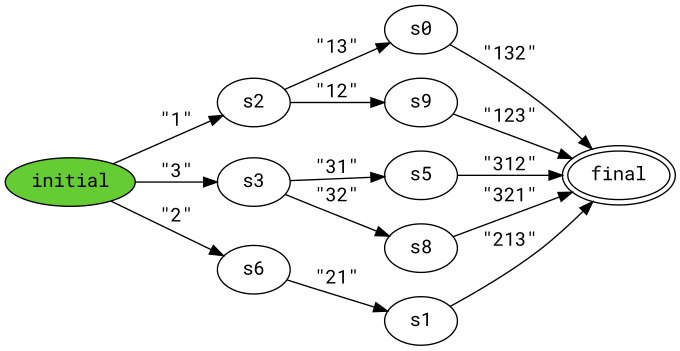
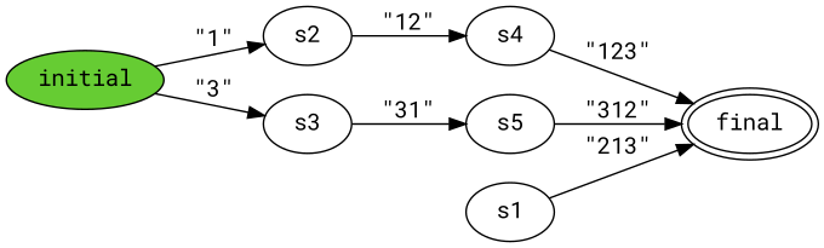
  digraph {
    fontname="Roboto Mono"
    rankdir=LR
    node [fontname="Roboto Mono"]
    edge [fontname="Roboto Mono"]
    n1 [label=final peripheries=2]
-   s0
    n3 [fillcolor="#66cc33" label=initial style=filled]
    s2
    s3
-   s6
-   s9
+   s9 [label=s4]
    s5
-   s8
    n10 [label=s1]
-   s0 -> n1 [label="\"132\""]
    n3 -> s2 [label="\"1\""]
    n3 -> s3 [label="\"3\""]
-   n3 -> s6 [label="\"2\""]
-   s2 -> s0 [label="\"13\""]
    s2 -> s9 [label="\"12\""]
    s3 -> s5 [label="\"31\""]
-   s3 -> s8 [label="\"32\""]
-   s6 -> n10 [label="\"21\""]
    s9 -> n1 [label="\"123\""]
    s5 -> n1 [label="\"312\""]
-   s8 -> n1 [label="\"321\""]
    n10 -> n1 [label="\"213\""]
  }
